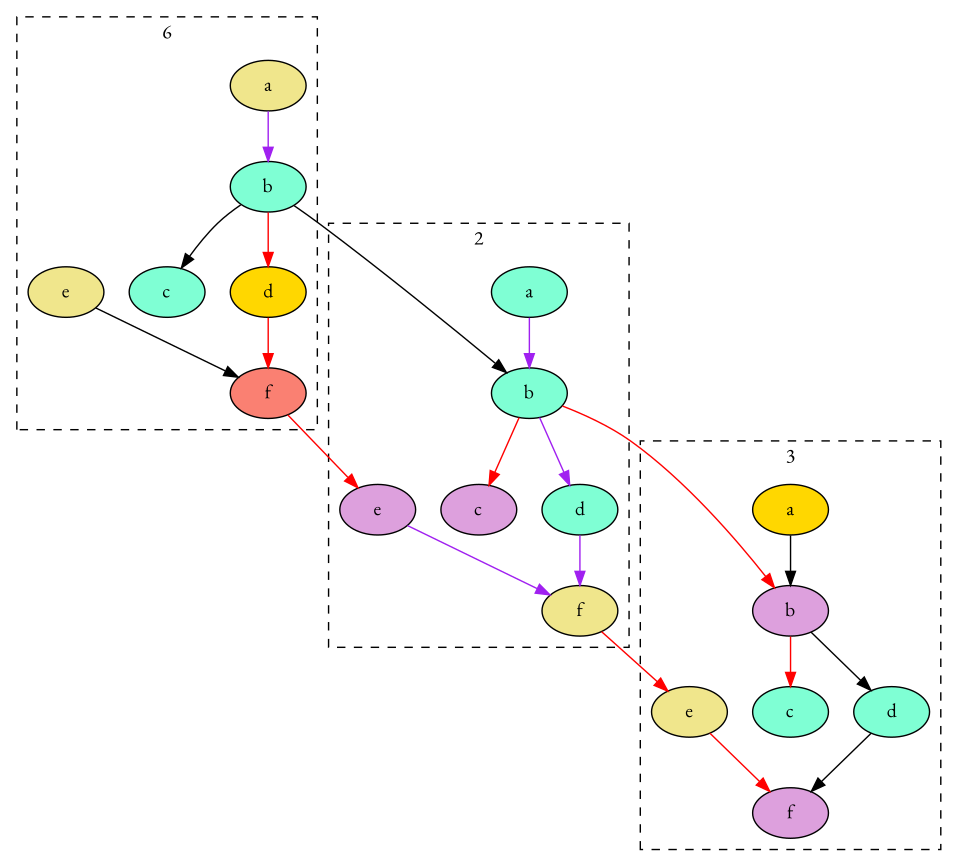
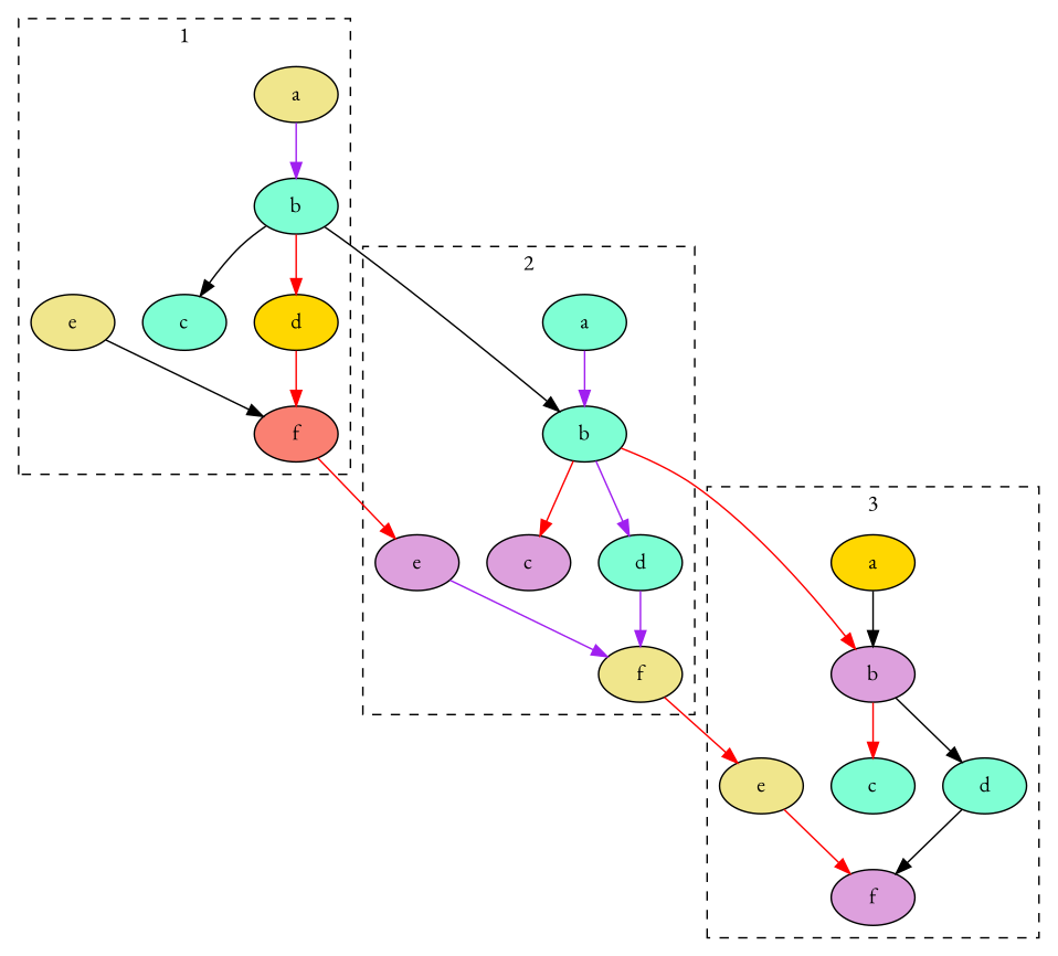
  digraph {
    fontname="EB Garamond"
    node [style=filled fillcolor=aquamarine fontname="EB Garamond"]
    edge [color=red fontname="EB Garamond"]
    n1 [label=a fillcolor=khaki]
    n2 [label=b]
    n3 [label=c]
    n4 [label=d fillcolor=gold]
    n5 [label=f fillcolor=salmon]
    n6 [label=e fillcolor=khaki]
    n7 [label=a]
    n8 [label=b]
    n9 [label=c fillcolor=plum]
    n10 [label=d]
    n11 [label=f fillcolor=khaki]
    n12 [label=e fillcolor=plum]
    n13 [label=a fillcolor=gold]
    n14 [label=b fillcolor=plum]
    n15 [label=c]
    n16 [label=d]
    n17 [label=f fillcolor=plum]
    n18 [label=e fillcolor=khaki]
    subgraph cluster_1 {
-     label=6
+     label=1
      style=dashed
      n1
      n2
      n3
      n4
      n5
      n6
    }
    subgraph cluster_2 {
      label=2
      style=dashed
      n7
      n8
      n9
      n10
      n11
      n12
    }
    subgraph cluster_3 {
      label=3
      style=dashed
      n13
      n14
      n15
      n16
      n17
      n18
    }
    n1 -> n2 [color=purple]
    n2 -> n3 [color=black]
    n2 -> n4
    n2 -> n8 [color=black]
    n4 -> n5
    n5 -> n12
    n6 -> n5 [color=black]
    n7 -> n8 [color=purple]
    n8 -> n9
    n8 -> n10 [color=purple]
    n8 -> n14
    n10 -> n11 [color=purple]
    n11 -> n18
    n12 -> n11 [color=purple]
    n13 -> n14 [color=black]
    n14 -> n15
    n14 -> n16 [color=black]
    n16 -> n17 [color=black]
    n18 -> n17
  }
